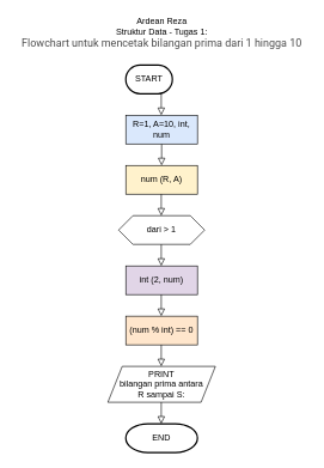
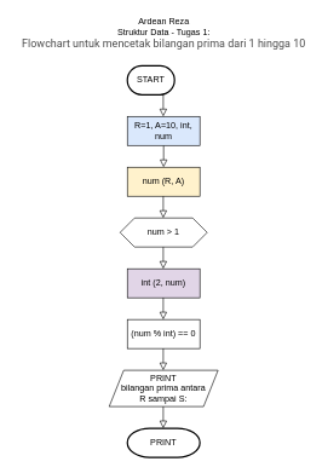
  <mxCell id="0" />
  <mxCell id="1" parent="0" />
  <mxCell id="2" value="" style="rounded=0;html=1;jettySize=auto;orthogonalLoop=1;fontSize=11;endArrow=block;endFill=0;endSize=8;strokeWidth=1;shadow=0;labelBackgroundColor=none;edgeStyle=orthogonalEdgeStyle;entryX=0.5;entryY=0;entryDx=0;entryDy=0;" parent="1" edge="1"><mxGeometry relative="1" as="geometry"><mxPoint x="225" y="200" as="sourcePoint" /><mxPoint x="225" y="230" as="targetPoint" /></mxGeometry></mxCell>
  <mxCell id="3" value="" style="rounded=0;html=1;jettySize=auto;orthogonalLoop=1;fontSize=11;endArrow=block;endFill=0;endSize=8;strokeWidth=1;shadow=0;labelBackgroundColor=none;edgeStyle=orthogonalEdgeStyle;exitX=0.5;exitY=1;exitDx=0;exitDy=0;exitPerimeter=0;" edge="1" parent="1" source="8"><mxGeometry relative="1" as="geometry"><mxPoint x="225" y="110" as="sourcePoint" /><mxPoint x="224.5" y="160" as="targetPoint" /></mxGeometry></mxCell>
  <mxCell id="4" value="R=1, A=10, int, num" style="rounded=0;whiteSpace=wrap;html=1;fillColor=#dae8fc;" vertex="1" parent="1"><mxGeometry x="175" y="160" width="100" height="40" as="geometry" /></mxCell>
  <mxCell id="5" value="PRINT&lt;br&gt;bilangan prima antara&lt;br&gt;R sampai S:" style="shape=parallelogram;perimeter=parallelogramPerimeter;whiteSpace=wrap;html=1;fixedSize=1;" vertex="1" parent="1"><mxGeometry x="150" y="510" width="150" height="50" as="geometry" /></mxCell>
- <mxCell id="6" value="dari &amp;gt; 1" style="shape=hexagon;perimeter=hexagonPerimeter2;whiteSpace=wrap;html=1;fixedSize=1;" vertex="1" parent="1"><mxGeometry x="165" y="300" width="120" height="40" as="geometry" /></mxCell>
+ <mxCell id="6" value="num &amp;gt; 1" style="shape=hexagon;perimeter=hexagonPerimeter2;whiteSpace=wrap;html=1;fixedSize=1;" vertex="1" parent="1"><mxGeometry x="165" y="300" width="120" height="40" as="geometry" /></mxCell>
  <mxCell id="7" value="int (2, num)" style="rounded=0;whiteSpace=wrap;html=1;fillColor=#e1d5e7;" vertex="1" parent="1"><mxGeometry x="175" y="370" width="100" height="40" as="geometry" /></mxCell>
  <mxCell id="8" value="START" style="strokeWidth=2;html=1;shape=mxgraph.flowchart.terminator;whiteSpace=wrap;" vertex="1" parent="1"><mxGeometry x="175" y="90" width="65" height="40" as="geometry" /></mxCell>
- <mxCell id="9" value="END" style="strokeWidth=2;html=1;shape=mxgraph.flowchart.terminator;whiteSpace=wrap;" vertex="1" parent="1"><mxGeometry x="175" y="590" width="100" height="40" as="geometry" /></mxCell>
- <mxCell id="10" value="(num % int) == 0" style="rounded=0;whiteSpace=wrap;html=1;fillColor=#ffe6cc;" vertex="1" parent="1"><mxGeometry x="175" y="440" width="100" height="40" as="geometry" /></mxCell>
+ <mxCell id="9" value="PRINT" style="strokeWidth=2;html=1;shape=mxgraph.flowchart.terminator;whiteSpace=wrap;" vertex="1" parent="1"><mxGeometry x="175" y="590" width="100" height="40" as="geometry" /></mxCell>
+ <mxCell id="10" value="(num % int) == 0" style="rounded=0;whiteSpace=wrap;html=1;" vertex="1" parent="1"><mxGeometry x="175" y="440" width="100" height="40" as="geometry" /></mxCell>
  <mxCell id="11" value="num (R, A)" style="rounded=0;whiteSpace=wrap;html=1;fillColor=#fff2cc;" vertex="1" parent="1"><mxGeometry x="175" y="230" width="100" height="40" as="geometry" /></mxCell>
  <mxCell id="12" value="" style="rounded=0;html=1;jettySize=auto;orthogonalLoop=1;fontSize=11;endArrow=block;endFill=0;endSize=8;strokeWidth=1;shadow=0;labelBackgroundColor=none;edgeStyle=orthogonalEdgeStyle;entryX=0.5;entryY=0;entryDx=0;entryDy=0;" edge="1" parent="1"><mxGeometry relative="1" as="geometry"><mxPoint x="224.5" y="270" as="sourcePoint" /><mxPoint x="224.5" y="300" as="targetPoint" /></mxGeometry></mxCell>
  <mxCell id="13" value="" style="rounded=0;html=1;jettySize=auto;orthogonalLoop=1;fontSize=11;endArrow=block;endFill=0;endSize=8;strokeWidth=1;shadow=0;labelBackgroundColor=none;edgeStyle=orthogonalEdgeStyle;entryX=0.5;entryY=0;entryDx=0;entryDy=0;" edge="1" parent="1"><mxGeometry relative="1" as="geometry"><mxPoint x="224.5" y="480" as="sourcePoint" /><mxPoint x="224.5" y="510" as="targetPoint" /></mxGeometry></mxCell>
  <mxCell id="14" value="" style="rounded=0;html=1;jettySize=auto;orthogonalLoop=1;fontSize=11;endArrow=block;endFill=0;endSize=8;strokeWidth=1;shadow=0;labelBackgroundColor=none;edgeStyle=orthogonalEdgeStyle;entryX=0.5;entryY=0;entryDx=0;entryDy=0;" edge="1" parent="1"><mxGeometry relative="1" as="geometry"><mxPoint x="224.5" y="410" as="sourcePoint" /><mxPoint x="224.5" y="440" as="targetPoint" /></mxGeometry></mxCell>
  <mxCell id="15" value="" style="rounded=0;html=1;jettySize=auto;orthogonalLoop=1;fontSize=11;endArrow=block;endFill=0;endSize=8;strokeWidth=1;shadow=0;labelBackgroundColor=none;edgeStyle=orthogonalEdgeStyle;entryX=0.5;entryY=0;entryDx=0;entryDy=0;" edge="1" parent="1"><mxGeometry relative="1" as="geometry"><mxPoint x="224.5" y="340" as="sourcePoint" /><mxPoint x="224.5" y="370" as="targetPoint" /></mxGeometry></mxCell>
  <mxCell id="16" value="" style="rounded=0;html=1;jettySize=auto;orthogonalLoop=1;fontSize=11;endArrow=block;endFill=0;endSize=8;strokeWidth=1;shadow=0;labelBackgroundColor=none;edgeStyle=orthogonalEdgeStyle;entryX=0.5;entryY=0;entryDx=0;entryDy=0;" edge="1" parent="1"><mxGeometry relative="1" as="geometry"><mxPoint x="224.5" y="560" as="sourcePoint" /><mxPoint x="224.5" y="590" as="targetPoint" /></mxGeometry></mxCell>
  <mxCell id="17" value="Ardean Reza&lt;br&gt;Struktur Data - Tugas 1:&lt;br&gt;&lt;div style=&quot;text-align: left&quot;&gt;&lt;font color=&quot;#4c4c4c&quot; face=&quot;roboto, sans-serif&quot;&gt;&lt;span style=&quot;font-size: 15px ; background-color: rgb(255 , 255 , 255)&quot;&gt;Flowchart untuk mencetak bilangan prima dari 1 hingga 10&lt;/span&gt;&lt;/font&gt;&lt;/div&gt;" style="text;html=1;align=center;verticalAlign=middle;resizable=0;points=[];autosize=1;" vertex="1" parent="1"><mxGeometry x="20" y="20" width="410" height="50" as="geometry" /></mxCell>
